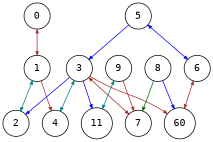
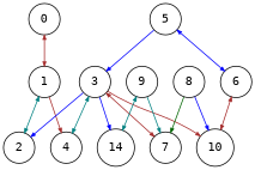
  digraph {
    node [fontname=monospace shape=circle]
    edge [arrowsize=0.5 color=brown fontname=monospace]
    n1 [label=0]
    n2 [label=1]
    n3 [label=2]
    n4 [label=4]
    n5 [label=3]
    n6 [label=7]
-   n7 [label=60]
-   n8 [label=11]
+   n7 [label=10]
+   n8 [label=14]
    n9 [label=5]
    n10 [label=6]
    n11 [label=8]
    n12 [label=9]
    n1 -> n2 [dir=both]
    n2 -> n3 [color=teal dir=both]
    n2 -> n4
    n5 -> n3 [color=blue]
    n5 -> n4 [color=teal dir=both]
    n5 -> n6 [dir=both]
    n5 -> n7
    n5 -> n8 [color=blue]
    n9 -> n5 [color=blue]
    n9 -> n10 [color=blue dir=both]
    n10 -> n7 [dir=both]
    n11 -> n6 [color=darkgreen]
    n11 -> n7 [color=blue]
-   n12 -> n6
+   n12 -> n6 [color=teal]
    n12 -> n8 [color=teal dir=both]
  }
